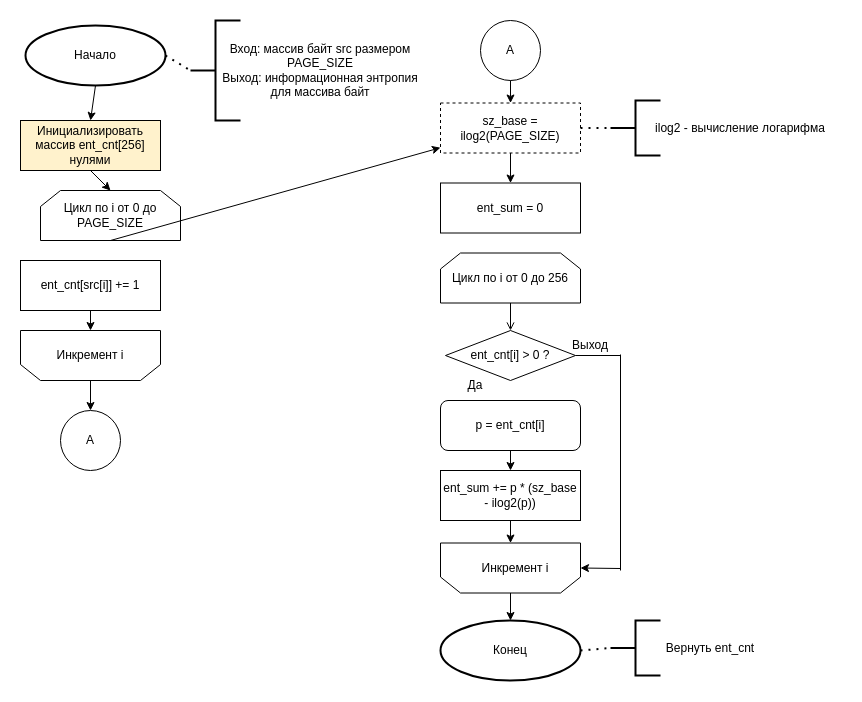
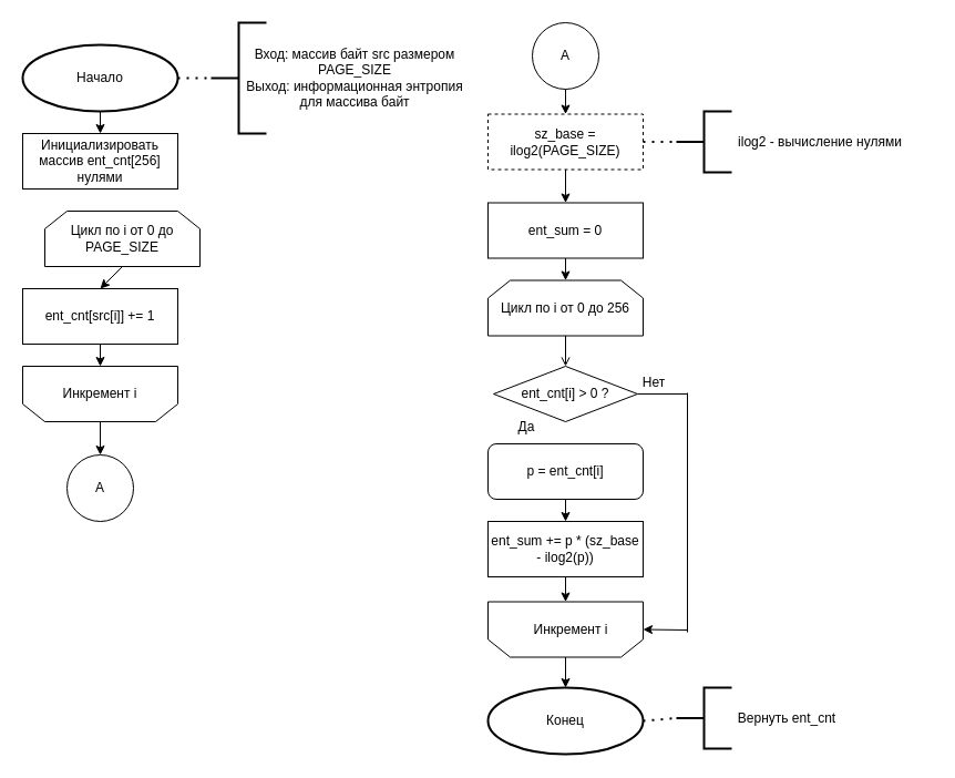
  <mxCell id="0" />
  <mxCell id="1" parent="0" />
- <mxCell id="2" value="Начало" style="strokeWidth=2;html=1;shape=mxgraph.flowchart.start_1;whiteSpace=wrap;" vertex="1" parent="1"><mxGeometry x="25" y="25" width="140" height="60" as="geometry" /></mxCell>
+ <mxCell id="2" value="Начало" style="strokeWidth=2;html=1;shape=mxgraph.flowchart.start_1;whiteSpace=wrap;" vertex="1" parent="1"><mxGeometry x="20" y="40" width="140" height="60" as="geometry" /></mxCell>
  <mxCell id="3" value="Цикл по i от 0 до PAGE_SIZE" style="shape=loopLimit;whiteSpace=wrap;html=1;" vertex="1" parent="1"><mxGeometry x="40" y="190" width="140" height="50" as="geometry" /></mxCell>
  <mxCell id="4" value="ent_cnt[src[i]] += 1" style="rounded=0;whiteSpace=wrap;html=1;" vertex="1" parent="1"><mxGeometry x="20" y="260" width="140" height="50" as="geometry" /></mxCell>
  <mxCell id="5" value="" style="endArrow=none;dashed=1;html=1;dashPattern=1 3;strokeWidth=2;rounded=0;exitX=1;exitY=0.5;exitDx=0;exitDy=0;exitPerimeter=0;entryX=0;entryY=0.5;entryDx=0;entryDy=0;entryPerimeter=0;" edge="1" parent="1" source="2" target="6"><mxGeometry width="50" height="50" relative="1" as="geometry"><mxPoint x="170" y="70" as="sourcePoint" /><mxPoint x="190" y="50" as="targetPoint" /></mxGeometry></mxCell>
  <mxCell id="6" value="" style="strokeWidth=2;html=1;shape=mxgraph.flowchart.annotation_2;align=left;labelPosition=right;pointerEvents=1;" vertex="1" parent="1"><mxGeometry x="190" y="20" width="50" height="100" as="geometry" /></mxCell>
  <mxCell id="7" value="Вход: массив байт src размером PAGE_SIZE&lt;br&gt;Выход: информационная энтропия для массива байт" style="text;html=1;strokeColor=none;fillColor=none;align=center;verticalAlign=middle;whiteSpace=wrap;rounded=0;" vertex="1" parent="1"><mxGeometry x="220" y="55" width="200" height="30" as="geometry" /></mxCell>
  <mxCell id="8" value="" style="shape=loopLimit;whiteSpace=wrap;html=1;rotation=-180;" vertex="1" parent="1"><mxGeometry x="20" y="330" width="140" height="50" as="geometry" /></mxCell>
- <mxCell id="9" value="Инициализировать массив ent_cnt[256] нулями" style="rounded=0;whiteSpace=wrap;html=1;fillColor=#fff2cc;" vertex="1" parent="1"><mxGeometry x="20" y="120" width="140" height="50" as="geometry" /></mxCell>
+ <mxCell id="9" value="Инициализировать массив ent_cnt[256] нулями" style="rounded=0;whiteSpace=wrap;html=1;" vertex="1" parent="1"><mxGeometry x="20" y="120" width="140" height="50" as="geometry" /></mxCell>
  <mxCell id="10" value="Инкремент i" style="text;html=1;strokeColor=none;fillColor=none;align=center;verticalAlign=middle;whiteSpace=wrap;rounded=0;" vertex="1" parent="1"><mxGeometry x="50" y="340" width="80" height="30" as="geometry" /></mxCell>
  <mxCell id="11" value="Цикл по i от 0 до 256" style="shape=loopLimit;whiteSpace=wrap;html=1;" vertex="1" parent="1"><mxGeometry x="440" y="252.5" width="140" height="50" as="geometry" /></mxCell>
  <mxCell id="12" value="p = ent_cnt[i]" style="whiteSpace=wrap;html=1;rounded=1;" vertex="1" parent="1"><mxGeometry x="440" y="400" width="140" height="50" as="geometry" /></mxCell>
  <mxCell id="13" value="" style="shape=loopLimit;whiteSpace=wrap;html=1;rotation=-180;" vertex="1" parent="1"><mxGeometry x="440" y="542.5" width="140" height="50" as="geometry" /></mxCell>
  <mxCell id="14" value="Инкремент i" style="text;html=1;strokeColor=none;fillColor=none;align=center;verticalAlign=middle;whiteSpace=wrap;rounded=0;" vertex="1" parent="1"><mxGeometry x="475" y="552.5" width="80" height="30" as="geometry" /></mxCell>
  <mxCell id="15" value="sz_base = ilog2(PAGE_SIZE)" style="rounded=0;whiteSpace=wrap;html=1;dashed=1;" vertex="1" parent="1"><mxGeometry x="440" y="102.5" width="140" height="50" as="geometry" /></mxCell>
  <mxCell id="16" value="" style="strokeWidth=2;html=1;shape=mxgraph.flowchart.annotation_2;align=left;labelPosition=right;pointerEvents=1;" vertex="1" parent="1"><mxGeometry x="610" y="100" width="50" height="55" as="geometry" /></mxCell>
- <mxCell id="17" value="ilog2 - вычисление логарифма" style="text;html=1;strokeColor=none;fillColor=none;align=center;verticalAlign=middle;whiteSpace=wrap;rounded=0;" vertex="1" parent="1"><mxGeometry x="640" y="112.5" width="200" height="30" as="geometry" /></mxCell>
+ <mxCell id="17" value="ilog2 - вычисление нулями" style="text;html=1;strokeColor=none;fillColor=none;align=center;verticalAlign=middle;whiteSpace=wrap;rounded=0;" vertex="1" parent="1"><mxGeometry x="640" y="112.5" width="200" height="30" as="geometry" /></mxCell>
  <mxCell id="18" value="ent_cnt[i] &amp;gt; 0 ?" style="rhombus;whiteSpace=wrap;html=1;" vertex="1" parent="1"><mxGeometry x="445" y="330" width="130" height="50" as="geometry" /></mxCell>
  <mxCell id="19" value="ent_sum += p * (sz_base - ilog2(p))" style="rounded=0;whiteSpace=wrap;html=1;" vertex="1" parent="1"><mxGeometry x="440" y="470" width="140" height="50" as="geometry" /></mxCell>
  <mxCell id="20" value="ent_sum = 0" style="rounded=0;whiteSpace=wrap;html=1;" vertex="1" parent="1"><mxGeometry x="440" y="182.5" width="140" height="50" as="geometry" /></mxCell>
  <mxCell id="21" value="" style="endArrow=none;dashed=1;html=1;dashPattern=1 3;strokeWidth=2;rounded=0;entryX=0;entryY=0.5;entryDx=0;entryDy=0;entryPerimeter=0;exitX=1;exitY=0.5;exitDx=0;exitDy=0;" edge="1" parent="1" source="15" target="16"><mxGeometry width="50" height="50" relative="1" as="geometry"><mxPoint x="500" y="292.5" as="sourcePoint" /><mxPoint x="550" y="242.5" as="targetPoint" /></mxGeometry></mxCell>
  <mxCell id="22" value="Конец" style="strokeWidth=2;html=1;shape=mxgraph.flowchart.start_1;whiteSpace=wrap;" vertex="1" parent="1"><mxGeometry x="440" y="620" width="140" height="60" as="geometry" /></mxCell>
  <mxCell id="23" value="" style="strokeWidth=2;html=1;shape=mxgraph.flowchart.annotation_2;align=left;labelPosition=right;pointerEvents=1;" vertex="1" parent="1"><mxGeometry x="610" y="620" width="50" height="55" as="geometry" /></mxCell>
  <mxCell id="24" value="Вернуть ent_cnt" style="text;html=1;strokeColor=none;fillColor=none;align=center;verticalAlign=middle;whiteSpace=wrap;rounded=0;" vertex="1" parent="1"><mxGeometry x="610" y="632.5" width="200" height="30" as="geometry" /></mxCell>
  <mxCell id="25" value="" style="endArrow=none;dashed=1;html=1;dashPattern=1 3;strokeWidth=2;rounded=0;entryX=0;entryY=0.5;entryDx=0;entryDy=0;entryPerimeter=0;exitX=1;exitY=0.5;exitDx=0;exitDy=0;exitPerimeter=0;" edge="1" parent="1" source="22" target="23"><mxGeometry width="50" height="50" relative="1" as="geometry"><mxPoint x="590" y="137.5" as="sourcePoint" /><mxPoint x="620" y="137.5" as="targetPoint" /></mxGeometry></mxCell>
  <mxCell id="26" value="" style="endArrow=none;html=1;rounded=0;exitX=1;exitY=0.5;exitDx=0;exitDy=0;" edge="1" parent="1" source="18"><mxGeometry width="50" height="50" relative="1" as="geometry"><mxPoint x="500" y="462.5" as="sourcePoint" /><mxPoint x="620" y="355" as="targetPoint" /></mxGeometry></mxCell>
  <mxCell id="27" value="" style="endArrow=none;html=1;rounded=0;" edge="1" parent="1"><mxGeometry width="50" height="50" relative="1" as="geometry"><mxPoint x="620" y="354" as="sourcePoint" /><mxPoint x="620" y="570" as="targetPoint" /></mxGeometry></mxCell>
  <mxCell id="28" value="" style="endArrow=classic;html=1;rounded=0;entryX=0;entryY=0.5;entryDx=0;entryDy=0;" edge="1" parent="1" target="13"><mxGeometry width="50" height="50" relative="1" as="geometry"><mxPoint x="620" y="568" as="sourcePoint" /><mxPoint x="550" y="412.5" as="targetPoint" /></mxGeometry></mxCell>
  <mxCell id="29" value="" style="endArrow=classic;html=1;rounded=0;exitX=0.5;exitY=0;exitDx=0;exitDy=0;" edge="1" parent="1" source="8"><mxGeometry width="50" height="50" relative="1" as="geometry"><mxPoint x="270" y="450" as="sourcePoint" /><mxPoint x="90" y="410" as="targetPoint" /></mxGeometry></mxCell>
  <mxCell id="30" value="A" style="ellipse;whiteSpace=wrap;html=1;aspect=fixed;" vertex="1" parent="1"><mxGeometry x="60" y="410" width="60" height="60" as="geometry" /></mxCell>
  <mxCell id="31" value="A" style="ellipse;whiteSpace=wrap;html=1;aspect=fixed;" vertex="1" parent="1"><mxGeometry x="480" y="20" width="60" height="60" as="geometry" /></mxCell>
  <mxCell id="32" value="" style="endArrow=classic;html=1;rounded=0;exitX=0.5;exitY=1;exitDx=0;exitDy=0;entryX=0.5;entryY=1;entryDx=0;entryDy=0;" edge="1" parent="1" source="4" target="8"><mxGeometry width="50" height="50" relative="1" as="geometry"><mxPoint x="270" y="410" as="sourcePoint" /><mxPoint x="320" y="360" as="targetPoint" /></mxGeometry></mxCell>
- <mxCell id="33" value="" style="endArrow=classic;html=1;rounded=0;exitX=0.5;exitY=1;exitDx=0;exitDy=0;" edge="1" parent="1" source="3" target="15"><mxGeometry width="50" height="50" relative="1" as="geometry"><mxPoint x="270" y="410" as="sourcePoint" /><mxPoint x="320" y="360" as="targetPoint" /></mxGeometry></mxCell>
- <mxCell id="34" value="" style="endArrow=classic;html=1;rounded=0;exitX=0.5;exitY=1;exitDx=0;exitDy=0;entryX=0.5;entryY=0;entryDx=0;entryDy=0;" edge="1" parent="1" source="9" target="3"><mxGeometry width="50" height="50" relative="1" as="geometry"><mxPoint x="270" y="410" as="sourcePoint" /><mxPoint x="320" y="360" as="targetPoint" /></mxGeometry></mxCell>
+ <mxCell id="33" value="" style="endArrow=classic;html=1;rounded=0;exitX=0.5;exitY=1;exitDx=0;exitDy=0;entryX=0.5;entryY=0;entryDx=0;entryDy=0;" edge="1" parent="1" source="3" target="4"><mxGeometry width="50" height="50" relative="1" as="geometry"><mxPoint x="270" y="410" as="sourcePoint" /><mxPoint x="320" y="360" as="targetPoint" /></mxGeometry></mxCell>
  <mxCell id="35" value="" style="endArrow=classic;html=1;rounded=0;exitX=0.5;exitY=1;exitDx=0;exitDy=0;exitPerimeter=0;entryX=0.5;entryY=0;entryDx=0;entryDy=0;" edge="1" parent="1" source="2" target="9"><mxGeometry width="50" height="50" relative="1" as="geometry"><mxPoint x="270" y="410" as="sourcePoint" /><mxPoint x="320" y="360" as="targetPoint" /></mxGeometry></mxCell>
  <mxCell id="36" value="" style="endArrow=classic;html=1;rounded=0;exitX=0.5;exitY=1;exitDx=0;exitDy=0;entryX=0.5;entryY=0;entryDx=0;entryDy=0;" edge="1" parent="1" source="31" target="15"><mxGeometry width="50" height="50" relative="1" as="geometry"><mxPoint x="220" y="290" as="sourcePoint" /><mxPoint x="270" y="240" as="targetPoint" /></mxGeometry></mxCell>
  <mxCell id="37" value="" style="endArrow=classic;html=1;rounded=0;exitX=0.5;exitY=1;exitDx=0;exitDy=0;entryX=0.5;entryY=0;entryDx=0;entryDy=0;" edge="1" parent="1" source="15" target="20"><mxGeometry width="50" height="50" relative="1" as="geometry"><mxPoint x="220" y="290" as="sourcePoint" /><mxPoint x="270" y="240" as="targetPoint" /></mxGeometry></mxCell>
+ <mxCell id="38" value="" style="endArrow=classic;html=1;rounded=0;exitX=0.5;exitY=1;exitDx=0;exitDy=0;entryX=0.5;entryY=0;entryDx=0;entryDy=0;" edge="1" parent="1" source="20" target="11"><mxGeometry width="50" height="50" relative="1" as="geometry"><mxPoint x="220" y="410" as="sourcePoint" /><mxPoint x="270" y="360" as="targetPoint" /></mxGeometry></mxCell>
  <mxCell id="39" value="" style="endArrow=open;html=1;rounded=0;exitX=0.5;exitY=1;exitDx=0;exitDy=0;entryX=0.5;entryY=0;entryDx=0;entryDy=0;" edge="1" parent="1" source="11" target="18"><mxGeometry width="50" height="50" relative="1" as="geometry"><mxPoint x="220" y="410" as="sourcePoint" /><mxPoint x="270" y="360" as="targetPoint" /></mxGeometry></mxCell>
  <mxCell id="40" value="" style="endArrow=classic;html=1;rounded=0;exitX=0.5;exitY=1;exitDx=0;exitDy=0;entryX=0.5;entryY=0;entryDx=0;entryDy=0;" edge="1" parent="1" source="12" target="19"><mxGeometry width="50" height="50" relative="1" as="geometry"><mxPoint x="220" y="410" as="sourcePoint" /><mxPoint x="270" y="360" as="targetPoint" /></mxGeometry></mxCell>
  <mxCell id="41" value="" style="endArrow=classic;html=1;rounded=0;exitX=0.5;exitY=1;exitDx=0;exitDy=0;entryX=0.5;entryY=1;entryDx=0;entryDy=0;" edge="1" parent="1" source="19" target="13"><mxGeometry width="50" height="50" relative="1" as="geometry"><mxPoint x="220" y="410" as="sourcePoint" /><mxPoint x="270" y="360" as="targetPoint" /></mxGeometry></mxCell>
  <mxCell id="42" value="" style="endArrow=classic;html=1;rounded=0;exitX=0.5;exitY=0;exitDx=0;exitDy=0;entryX=0.5;entryY=0;entryDx=0;entryDy=0;entryPerimeter=0;" edge="1" parent="1" source="13" target="22"><mxGeometry width="50" height="50" relative="1" as="geometry"><mxPoint x="220" y="410" as="sourcePoint" /><mxPoint x="270" y="360" as="targetPoint" /></mxGeometry></mxCell>
  <mxCell id="43" value="Да" style="text;html=1;strokeColor=none;fillColor=none;align=center;verticalAlign=middle;whiteSpace=wrap;rounded=0;" vertex="1" parent="1"><mxGeometry x="445" y="370" width="60" height="30" as="geometry" /></mxCell>
- <mxCell id="44" value="Выход" style="text;html=1;strokeColor=none;fillColor=none;align=center;verticalAlign=middle;whiteSpace=wrap;rounded=0;" vertex="1" parent="1"><mxGeometry x="560" y="330" width="60" height="30" as="geometry" /></mxCell>
+ <mxCell id="44" value="Нет" style="text;html=1;strokeColor=none;fillColor=none;align=center;verticalAlign=middle;whiteSpace=wrap;rounded=0;" vertex="1" parent="1"><mxGeometry x="560" y="330" width="60" height="30" as="geometry" /></mxCell>
